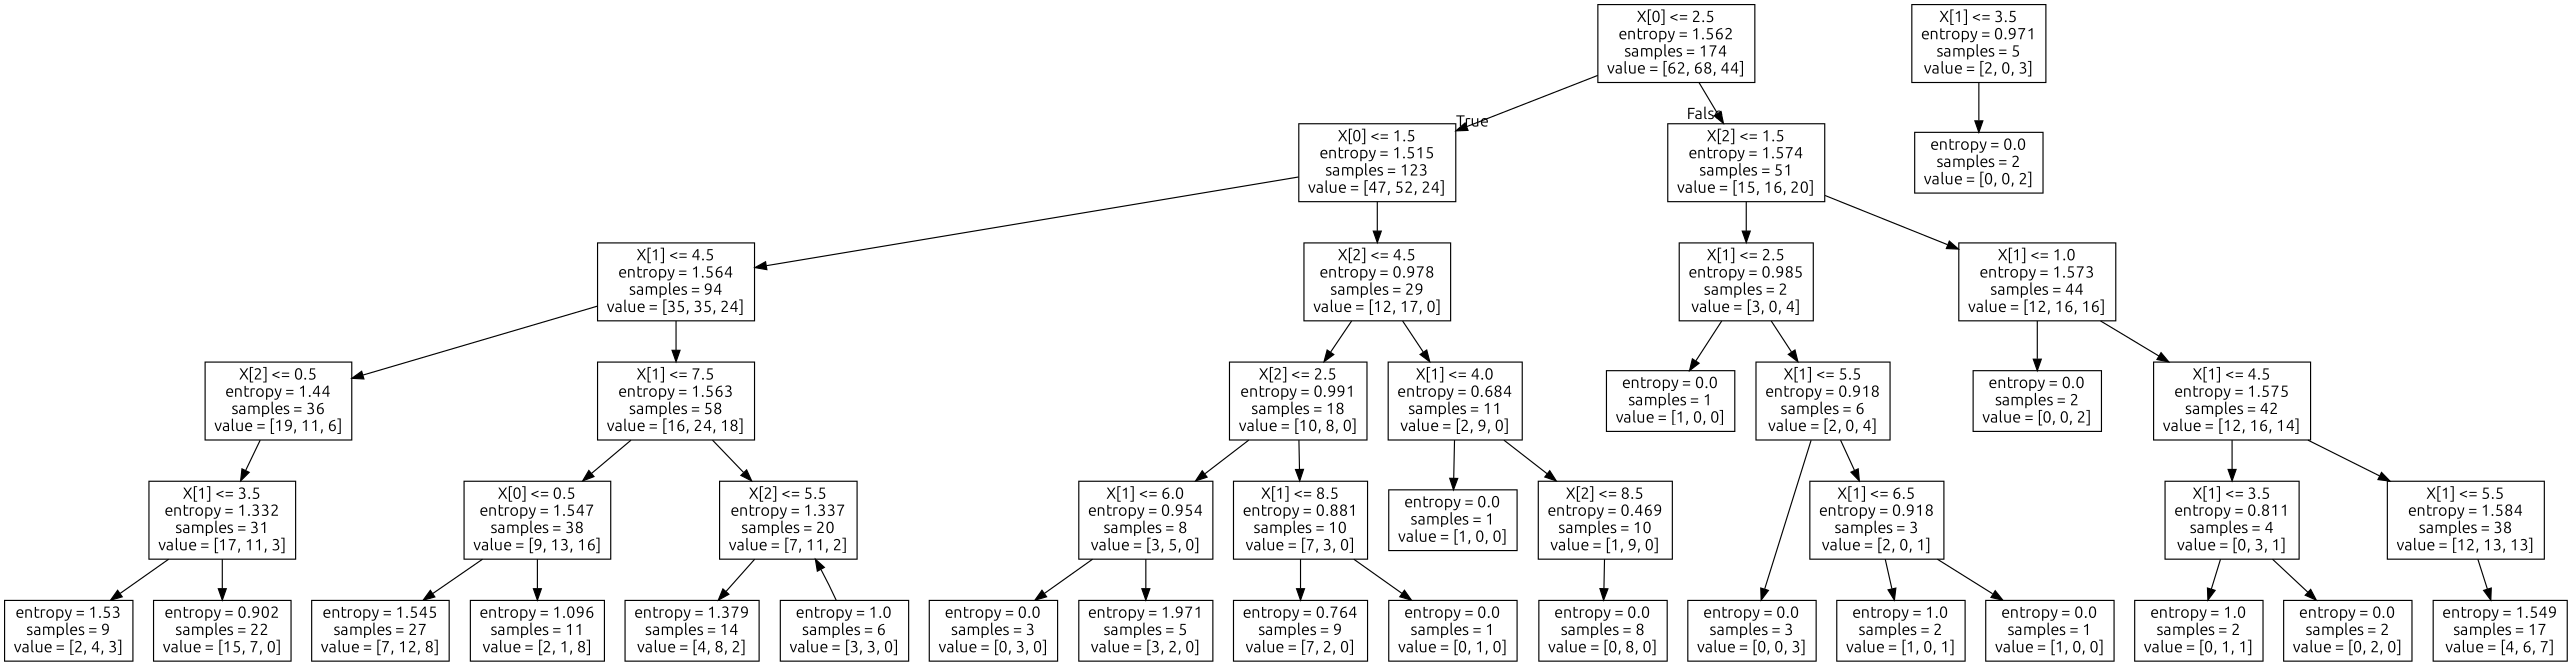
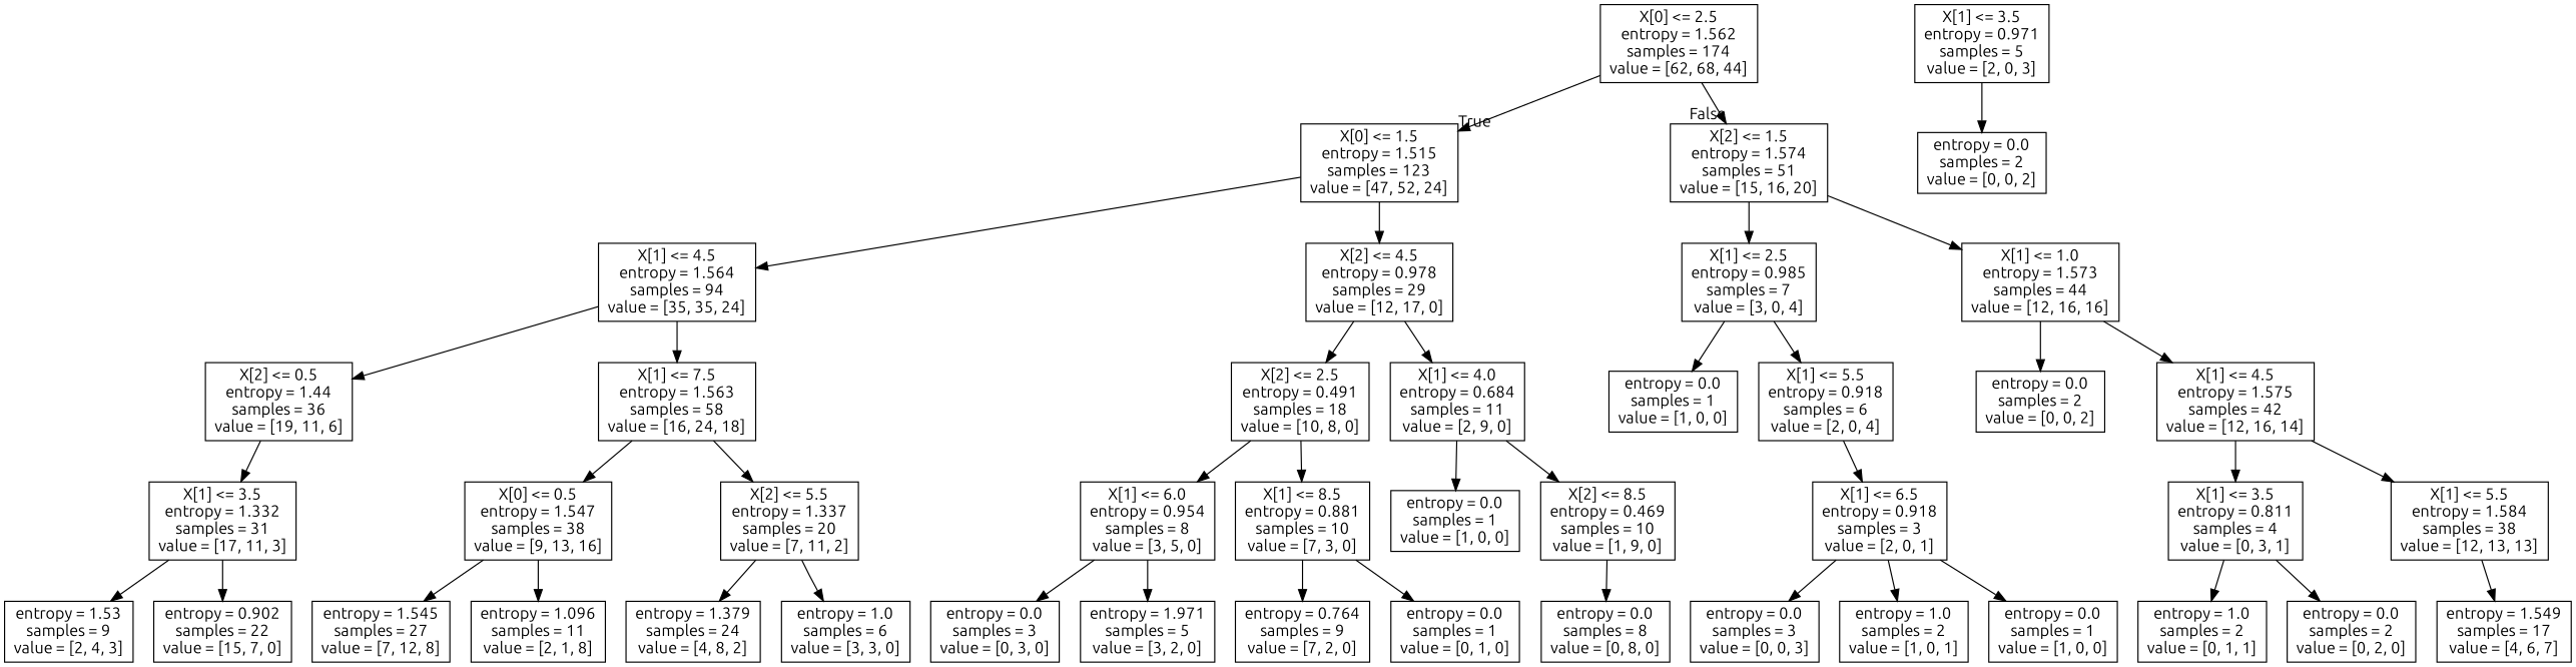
  digraph {
    fontname=Ubuntu
    node [fontname=Ubuntu shape=box]
    edge [fontname=Ubuntu]
    n1 [label="X[0] <= 2.5\nentropy = 1.562\nsamples = 174\nvalue = [62, 68, 44]"]
    n2 [label="X[0] <= 1.5\nentropy = 1.515\nsamples = 123\nvalue = [47, 52, 24]"]
    n3 [label="X[2] <= 1.5\nentropy = 1.574\nsamples = 51\nvalue = [15, 16, 20]"]
    n4 [label="X[1] <= 4.5\nentropy = 1.564\nsamples = 94\nvalue = [35, 35, 24]"]
    n5 [label="X[2] <= 4.5\nentropy = 0.978\nsamples = 29\nvalue = [12, 17, 0]"]
-   n6 [label="X[1] <= 2.5\nentropy = 0.985\nsamples = 2\nvalue = [3, 0, 4]"]
+   n6 [label="X[1] <= 2.5\nentropy = 0.985\nsamples = 7\nvalue = [3, 0, 4]"]
    n7 [label="X[1] <= 1.0\nentropy = 1.573\nsamples = 44\nvalue = [12, 16, 16]"]
    n8 [label="X[2] <= 0.5\nentropy = 1.44\nsamples = 36\nvalue = [19, 11, 6]"]
    n9 [label="X[1] <= 7.5\nentropy = 1.563\nsamples = 58\nvalue = [16, 24, 18]"]
-   n10 [label="X[2] <= 2.5\nentropy = 0.991\nsamples = 18\nvalue = [10, 8, 0]"]
+   n10 [label="X[2] <= 2.5\nentropy = 0.491\nsamples = 18\nvalue = [10, 8, 0]"]
    n11 [label="X[1] <= 4.0\nentropy = 0.684\nsamples = 11\nvalue = [2, 9, 0]"]
    n12 [label="X[1] <= 3.5\nentropy = 1.332\nsamples = 31\nvalue = [17, 11, 3]"]
    n13 [label="X[0] <= 0.5\nentropy = 1.547\nsamples = 38\nvalue = [9, 13, 16]"]
    n14 [label="X[2] <= 5.5\nentropy = 1.337\nsamples = 20\nvalue = [7, 11, 2]"]
    n15 [label="X[1] <= 3.5\nentropy = 0.971\nsamples = 5\nvalue = [2, 0, 3]"]
    n16 [label="entropy = 0.0\nsamples = 2\nvalue = [0, 0, 2]"]
    n17 [label="entropy = 1.53\nsamples = 9\nvalue = [2, 4, 3]"]
    n18 [label="entropy = 0.902\nsamples = 22\nvalue = [15, 7, 0]"]
    n19 [label="entropy = 1.545\nsamples = 27\nvalue = [7, 12, 8]"]
    n20 [label="entropy = 1.096\nsamples = 11\nvalue = [2, 1, 8]"]
-   n21 [label="entropy = 1.379\nsamples = 14\nvalue = [4, 8, 2]"]
+   n21 [label="entropy = 1.379\nsamples = 24\nvalue = [4, 8, 2]"]
    n22 [label="entropy = 1.0\nsamples = 6\nvalue = [3, 3, 0]"]
    n23 [label="X[1] <= 6.0\nentropy = 0.954\nsamples = 8\nvalue = [3, 5, 0]"]
    n24 [label="X[1] <= 8.5\nentropy = 0.881\nsamples = 10\nvalue = [7, 3, 0]"]
    n25 [label="entropy = 0.0\nsamples = 1\nvalue = [1, 0, 0]"]
    n26 [label="X[2] <= 8.5\nentropy = 0.469\nsamples = 10\nvalue = [1, 9, 0]"]
    n27 [label="entropy = 0.0\nsamples = 3\nvalue = [0, 3, 0]"]
    n28 [label="entropy = 1.971\nsamples = 5\nvalue = [3, 2, 0]"]
    n29 [label="entropy = 0.764\nsamples = 9\nvalue = [7, 2, 0]"]
    n30 [label="entropy = 0.0\nsamples = 1\nvalue = [0, 1, 0]"]
    n31 [label="entropy = 0.0\nsamples = 8\nvalue = [0, 8, 0]"]
    n32 [label="entropy = 0.0\nsamples = 1\nvalue = [1, 0, 0]"]
    n33 [label="X[1] <= 5.5\nentropy = 0.918\nsamples = 6\nvalue = [2, 0, 4]"]
    n34 [label="entropy = 0.0\nsamples = 2\nvalue = [0, 0, 2]"]
    n35 [label="X[1] <= 4.5\nentropy = 1.575\nsamples = 42\nvalue = [12, 16, 14]"]
    n36 [label="entropy = 0.0\nsamples = 3\nvalue = [0, 0, 3]"]
    n37 [label="X[1] <= 6.5\nentropy = 0.918\nsamples = 3\nvalue = [2, 0, 1]"]
    n38 [label="entropy = 1.0\nsamples = 2\nvalue = [1, 0, 1]"]
    n39 [label="entropy = 0.0\nsamples = 1\nvalue = [1, 0, 0]"]
    n40 [label="X[1] <= 3.5\nentropy = 0.811\nsamples = 4\nvalue = [0, 3, 1]"]
    n41 [label="X[1] <= 5.5\nentropy = 1.584\nsamples = 38\nvalue = [12, 13, 13]"]
    n42 [label="entropy = 1.0\nsamples = 2\nvalue = [0, 1, 1]"]
    n43 [label="entropy = 0.0\nsamples = 2\nvalue = [0, 2, 0]"]
    n44 [label="entropy = 1.549\nsamples = 17\nvalue = [4, 6, 7]"]
    n1 -> n2 [headlabel=True labelangle=45 labeldistance=2.5]
    n1 -> n3 [headlabel=False labelangle=-45 labeldistance=2.5]
    n2 -> n4
    n2 -> n5
    n3 -> n6
    n3 -> n7
    n4 -> n8
    n4 -> n9
    n5 -> n10
    n5 -> n11
    n6 -> n32
    n6 -> n33
    n7 -> n34
    n7 -> n35
    n8 -> n12
    n9 -> n13
    n9 -> n14
    n10 -> n23
    n10 -> n24
    n11 -> n25
    n11 -> n26
    n12 -> n17
    n12 -> n18
    n13 -> n19
    n13 -> n20
    n14 -> n21
-   n22 -> n14
+   n14 -> n22
    n15 -> n16
    n23 -> n27
    n23 -> n28
    n24 -> n29
    n24 -> n30
    n26 -> n31
-   n33 -> n36
+   n37 -> n36
    n33 -> n37
    n35 -> n40
    n35 -> n41
    n37 -> n38
    n37 -> n39
    n40 -> n42
    n40 -> n43
    n41 -> n44
  }
